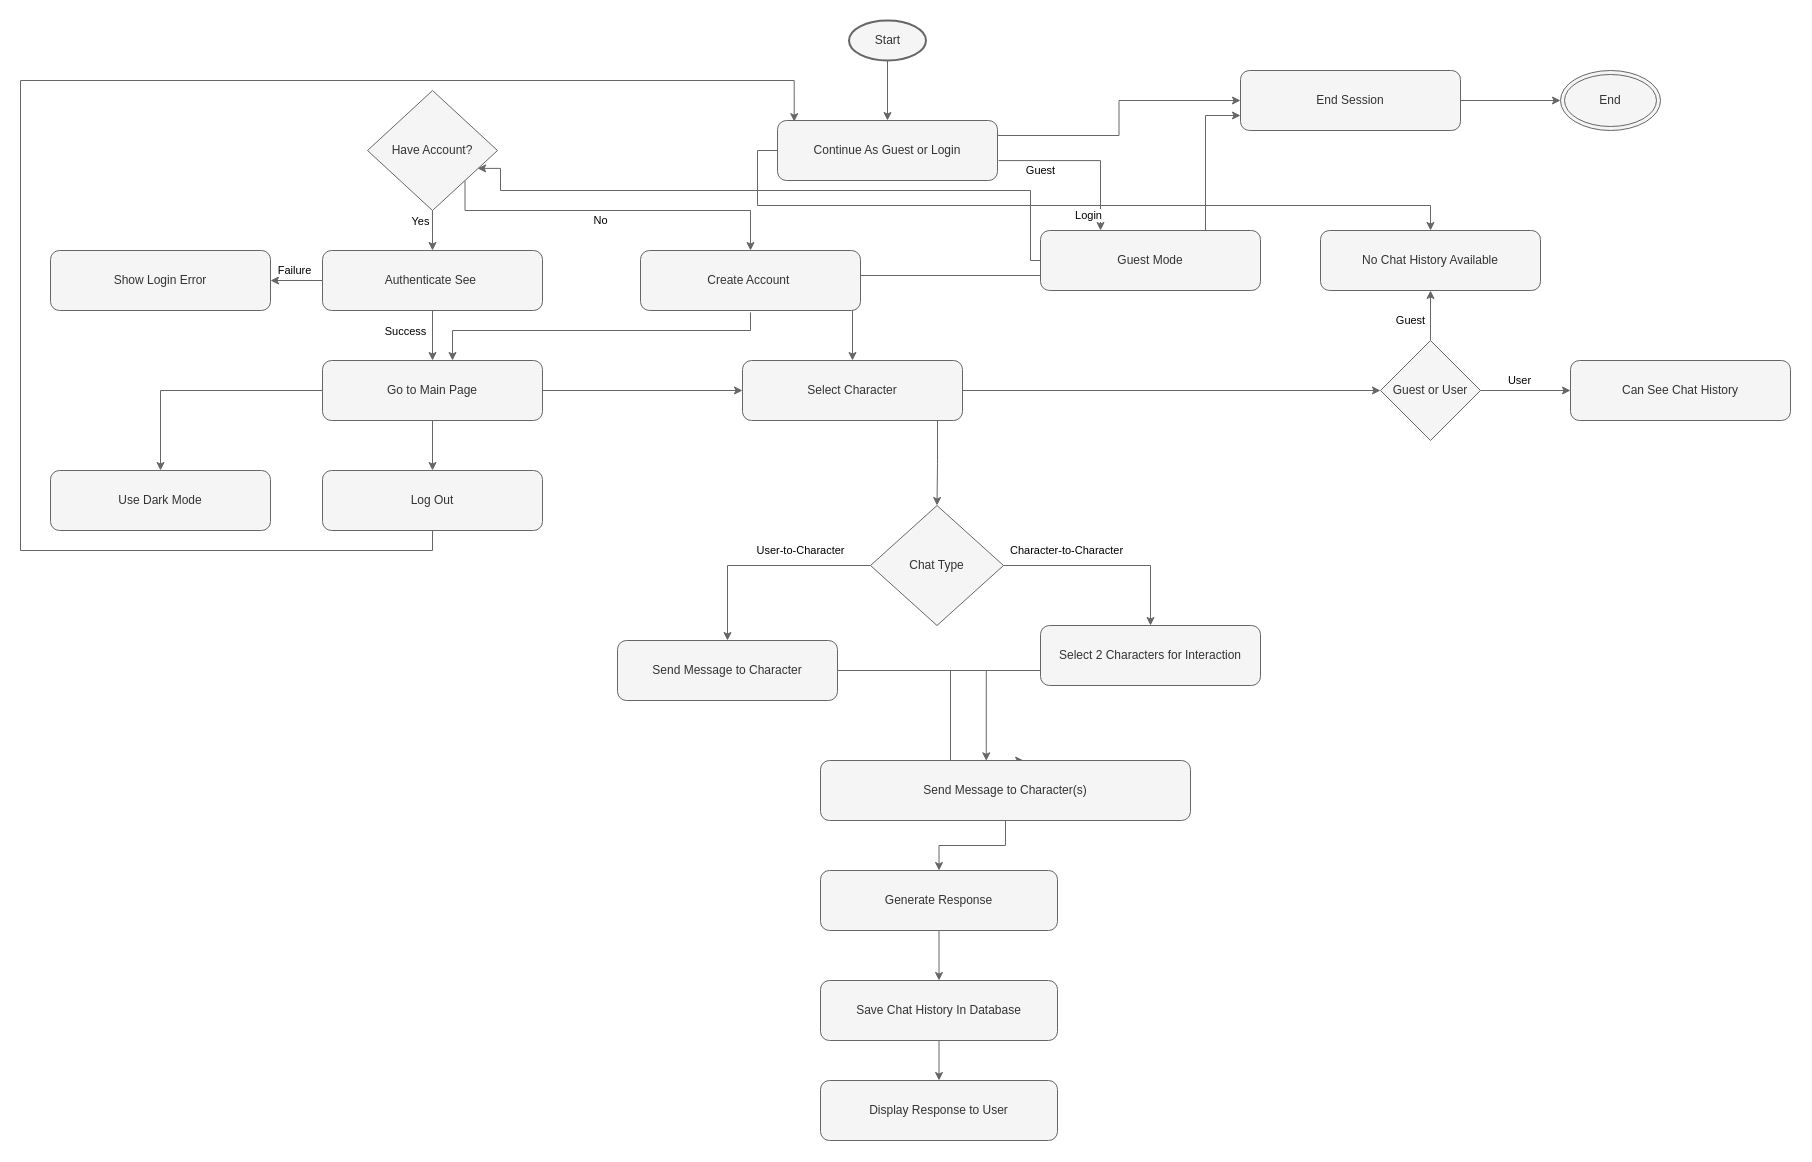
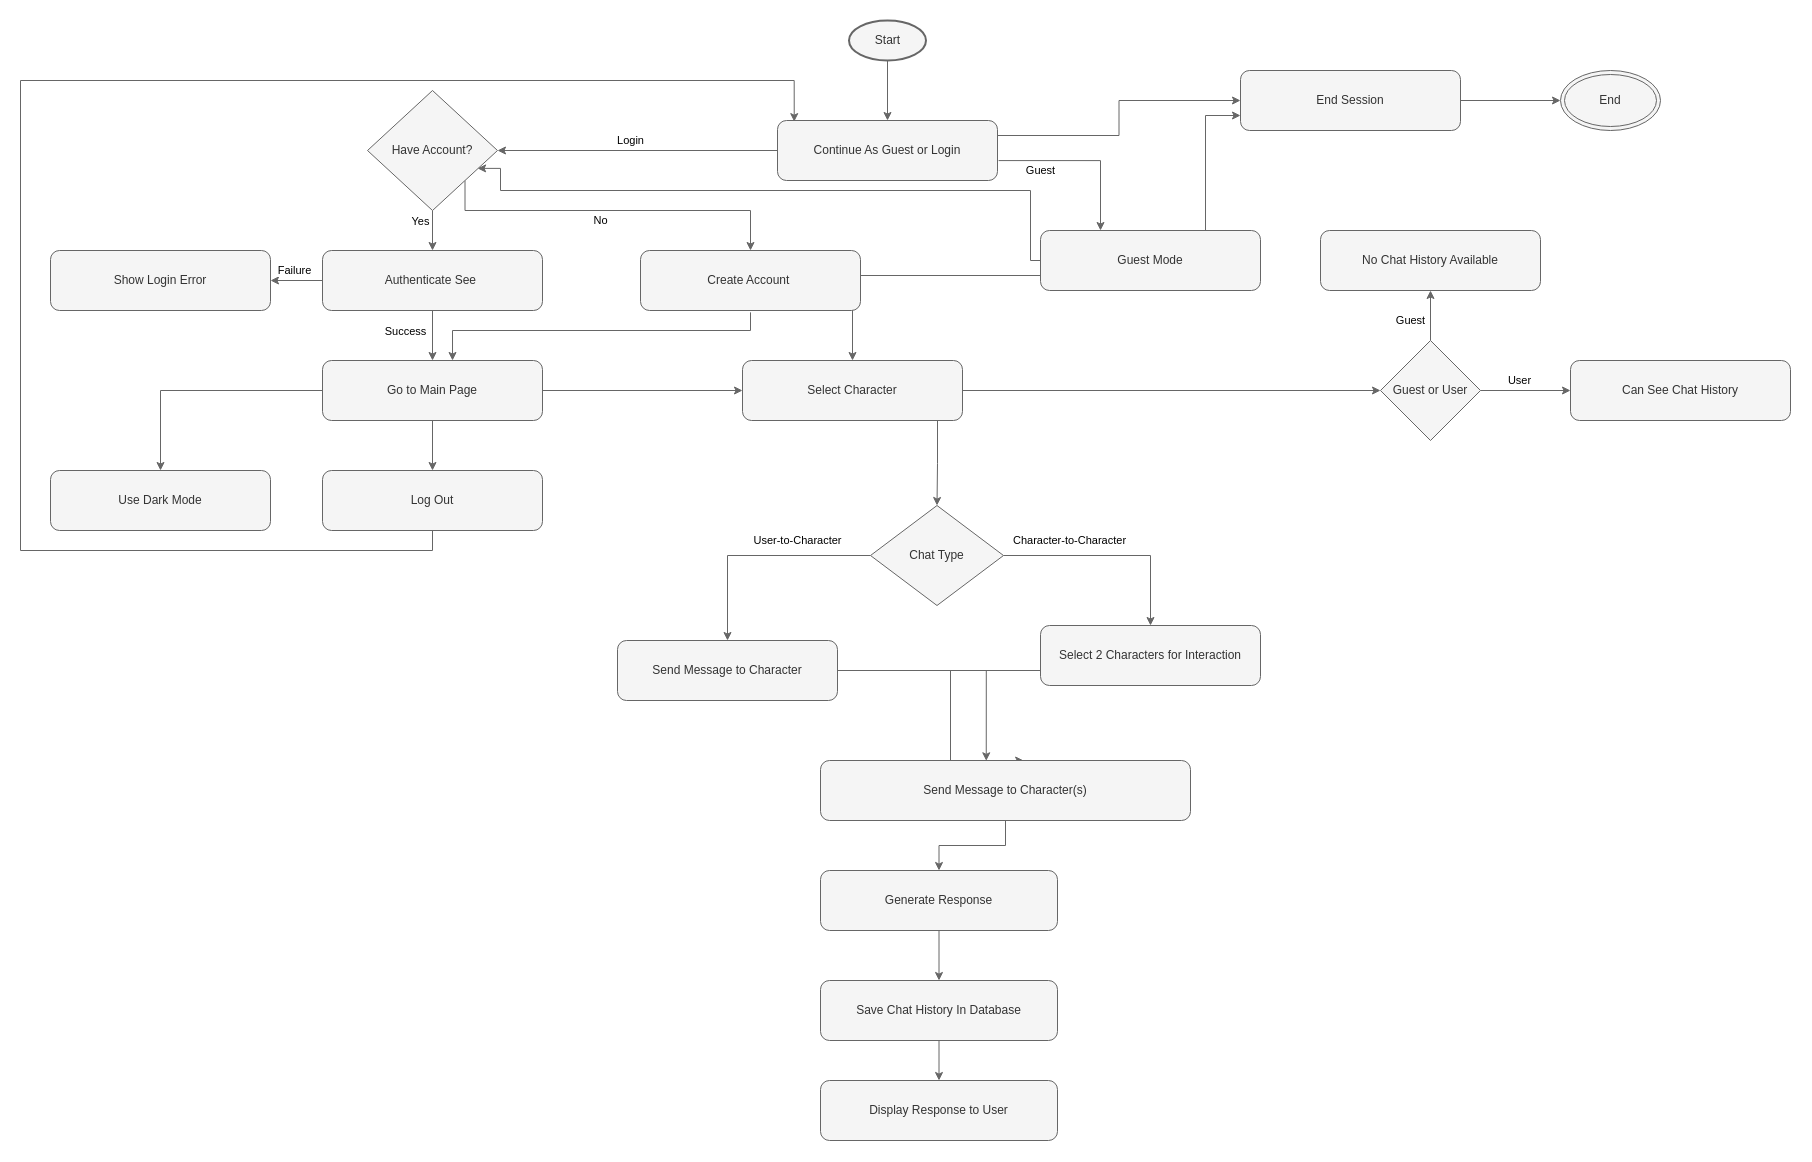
  <mxCell id="0" />
  <mxCell id="1" parent="0" />
  <mxCell id="2" value="" style="edgeStyle=orthogonalEdgeStyle;rounded=0;orthogonalLoop=1;jettySize=auto;html=1;fillColor=#f5f5f5;strokeColor=#666666;" parent="1" source="3" target="7" edge="1"><mxGeometry relative="1" as="geometry" /></mxCell>
  <mxCell id="3" value="Start" style="strokeWidth=2;html=1;shape=mxgraph.flowchart.start_1;whiteSpace=wrap;fillColor=#f5f5f5;strokeColor=#666666;fontColor=#333333;" parent="1" vertex="1"><mxGeometry x="848.5" y="20" width="77" height="40" as="geometry" /></mxCell>
  <mxCell id="4" value="Guest" style="edgeStyle=orthogonalEdgeStyle;rounded=0;orthogonalLoop=1;jettySize=auto;html=1;exitX=1.005;exitY=0.668;exitDx=0;exitDy=0;exitPerimeter=0;fillColor=#f5f5f5;strokeColor=#666666;" parent="1" source="7" target="13" edge="1"><mxGeometry x="-0.512" y="-10" relative="1" as="geometry"><Array as="points"><mxPoint x="1100" y="160" /></Array><mxPoint as="offset" /></mxGeometry></mxCell>
- <mxCell id="5" value="Login" style="edgeStyle=orthogonalEdgeStyle;rounded=0;orthogonalLoop=1;jettySize=auto;html=1;exitX=0;exitY=0.5;exitDx=0;exitDy=0;fillColor=#f5f5f5;strokeColor=#666666;" parent="1" source="7" target="39" edge="1"><mxGeometry x="0.05" y="-10" relative="1" as="geometry"><mxPoint as="offset" /></mxGeometry></mxCell>
+ <mxCell id="5" value="Login" style="edgeStyle=orthogonalEdgeStyle;rounded=0;orthogonalLoop=1;jettySize=auto;html=1;exitX=0;exitY=0.5;exitDx=0;exitDy=0;entryX=1;entryY=0.5;entryDx=0;entryDy=0;fillColor=#f5f5f5;strokeColor=#666666;" parent="1" source="7" target="42" edge="1"><mxGeometry x="0.05" y="-10" relative="1" as="geometry"><mxPoint as="offset" /></mxGeometry></mxCell>
  <mxCell id="6" style="edgeStyle=orthogonalEdgeStyle;rounded=0;orthogonalLoop=1;jettySize=auto;html=1;exitX=1;exitY=0.25;exitDx=0;exitDy=0;entryX=0;entryY=0.5;entryDx=0;entryDy=0;fillColor=#f5f5f5;strokeColor=#666666;" parent="1" source="7" target="48" edge="1"><mxGeometry relative="1" as="geometry" /></mxCell>
  <mxCell id="7" value="Continue As Guest or Login" style="rounded=1;whiteSpace=wrap;html=1;fillColor=#f5f5f5;strokeColor=#666666;fontColor=#333333;" parent="1" vertex="1"><mxGeometry x="777" y="120" width="220" height="60" as="geometry" /></mxCell>
  <mxCell id="8" value="Failure" style="edgeStyle=orthogonalEdgeStyle;rounded=0;orthogonalLoop=1;jettySize=auto;html=1;exitX=0;exitY=0.5;exitDx=0;exitDy=0;fillColor=#f5f5f5;strokeColor=#666666;" parent="1" source="10" target="14" edge="1"><mxGeometry x="0.081" y="-10" relative="1" as="geometry"><mxPoint as="offset" /></mxGeometry></mxCell>
  <mxCell id="9" value="Success" style="edgeStyle=orthogonalEdgeStyle;rounded=0;orthogonalLoop=1;jettySize=auto;html=1;exitX=0.5;exitY=1;exitDx=0;exitDy=0;entryX=0.5;entryY=0;entryDx=0;entryDy=0;fillColor=#f5f5f5;strokeColor=#666666;" parent="1" source="10" target="18" edge="1"><mxGeometry x="-0.143" y="-27" relative="1" as="geometry"><mxPoint as="offset" /></mxGeometry></mxCell>
  <mxCell id="10" value="Authenticate See&lt;span style=&quot;background-color: initial;&quot;&gt;&amp;nbsp;&lt;/span&gt;" style="rounded=1;whiteSpace=wrap;html=1;fillColor=#f5f5f5;strokeColor=#666666;fontColor=#333333;" parent="1" vertex="1"><mxGeometry x="322" y="250" width="220" height="60" as="geometry" /></mxCell>
  <mxCell id="11" style="edgeStyle=orthogonalEdgeStyle;rounded=0;orthogonalLoop=1;jettySize=auto;html=1;exitX=0;exitY=0.75;exitDx=0;exitDy=0;entryX=0.5;entryY=0;entryDx=0;entryDy=0;fillColor=#f5f5f5;strokeColor=#666666;" parent="1" source="13" target="21" edge="1"><mxGeometry relative="1" as="geometry" /></mxCell>
  <mxCell id="12" style="edgeStyle=orthogonalEdgeStyle;rounded=0;orthogonalLoop=1;jettySize=auto;html=1;exitX=0.75;exitY=0;exitDx=0;exitDy=0;entryX=0;entryY=0.75;entryDx=0;entryDy=0;fillColor=#f5f5f5;strokeColor=#666666;" parent="1" source="13" target="48" edge="1"><mxGeometry relative="1" as="geometry" /></mxCell>
  <mxCell id="13" value="Guest Mode" style="rounded=1;whiteSpace=wrap;html=1;fillColor=#f5f5f5;strokeColor=#666666;fontColor=#333333;" parent="1" vertex="1"><mxGeometry x="1040" y="230" width="220" height="60" as="geometry" /></mxCell>
  <mxCell id="14" value="Show Login Error" style="rounded=1;whiteSpace=wrap;html=1;fillColor=#f5f5f5;strokeColor=#666666;fontColor=#333333;" parent="1" vertex="1"><mxGeometry x="50" y="250" width="220" height="60" as="geometry" /></mxCell>
  <mxCell id="15" style="edgeStyle=orthogonalEdgeStyle;rounded=0;orthogonalLoop=1;jettySize=auto;html=1;exitX=1;exitY=0.5;exitDx=0;exitDy=0;entryX=0;entryY=0.5;entryDx=0;entryDy=0;fillColor=#f5f5f5;strokeColor=#666666;" parent="1" source="18" target="21" edge="1"><mxGeometry relative="1" as="geometry" /></mxCell>
  <mxCell id="16" style="edgeStyle=orthogonalEdgeStyle;rounded=0;orthogonalLoop=1;jettySize=auto;html=1;exitX=0.5;exitY=1;exitDx=0;exitDy=0;fillColor=#f5f5f5;strokeColor=#666666;" parent="1" source="18" target="46" edge="1"><mxGeometry relative="1" as="geometry" /></mxCell>
  <mxCell id="17" style="edgeStyle=orthogonalEdgeStyle;rounded=0;orthogonalLoop=1;jettySize=auto;html=1;exitX=0;exitY=0.5;exitDx=0;exitDy=0;entryX=0.5;entryY=0;entryDx=0;entryDy=0;fillColor=#f5f5f5;gradientColor=#b3b3b3;strokeColor=#666666;" edge="1" parent="1" source="18" target="52"><mxGeometry relative="1" as="geometry" /></mxCell>
  <mxCell id="18" value="Go to Main Page" style="rounded=1;whiteSpace=wrap;html=1;fillColor=#f5f5f5;strokeColor=#666666;fontColor=#333333;" parent="1" vertex="1"><mxGeometry x="322" y="360" width="220" height="60" as="geometry" /></mxCell>
  <mxCell id="19" style="edgeStyle=orthogonalEdgeStyle;rounded=0;orthogonalLoop=1;jettySize=auto;html=1;exitX=0.5;exitY=1;exitDx=0;exitDy=0;entryX=0.5;entryY=0;entryDx=0;entryDy=0;fillColor=#f5f5f5;strokeColor=#666666;" parent="1" source="21" target="24" edge="1"><mxGeometry relative="1" as="geometry"><Array as="points"><mxPoint x="937" y="420" /><mxPoint x="937" y="463" /></Array></mxGeometry></mxCell>
  <mxCell id="20" style="edgeStyle=orthogonalEdgeStyle;rounded=0;orthogonalLoop=1;jettySize=auto;html=1;exitX=1;exitY=0.5;exitDx=0;exitDy=0;entryX=0;entryY=0.5;entryDx=0;entryDy=0;fillColor=#f5f5f5;strokeColor=#666666;" parent="1" source="21" target="37" edge="1"><mxGeometry relative="1" as="geometry" /></mxCell>
  <mxCell id="21" value="Select Character" style="rounded=1;whiteSpace=wrap;html=1;fillColor=#f5f5f5;strokeColor=#666666;fontColor=#333333;" parent="1" vertex="1"><mxGeometry x="742" y="360" width="220" height="60" as="geometry" /></mxCell>
  <mxCell id="22" value="User-to-Character" style="edgeStyle=orthogonalEdgeStyle;rounded=0;orthogonalLoop=1;jettySize=auto;html=1;exitX=0;exitY=0.5;exitDx=0;exitDy=0;entryX=0.5;entryY=0;entryDx=0;entryDy=0;fillColor=#f5f5f5;strokeColor=#666666;" parent="1" source="24" target="25" edge="1"><mxGeometry x="-0.358" y="-15" relative="1" as="geometry"><mxPoint as="offset" /></mxGeometry></mxCell>
  <mxCell id="23" value="Character-to-Character" style="edgeStyle=orthogonalEdgeStyle;rounded=0;orthogonalLoop=1;jettySize=auto;html=1;exitX=1;exitY=0.5;exitDx=0;exitDy=0;entryX=0.5;entryY=0;entryDx=0;entryDy=0;fillColor=#f5f5f5;strokeColor=#666666;" parent="1" source="24" target="27" edge="1"><mxGeometry x="-0.396" y="15" relative="1" as="geometry"><mxPoint as="offset" /></mxGeometry></mxCell>
- <mxCell id="24" value="Chat Type" style="rhombus;whiteSpace=wrap;html=1;fillColor=#f5f5f5;strokeColor=#666666;fontColor=#333333;" parent="1" vertex="1"><mxGeometry x="870" y="505" width="133" height="120" as="geometry" /></mxCell>
+ <mxCell id="24" value="Chat Type" style="rhombus;whiteSpace=wrap;html=1;fillColor=#f5f5f5;strokeColor=#666666;fontColor=#333333;" parent="1" vertex="1"><mxGeometry x="870" y="505" width="133" height="100" as="geometry" /></mxCell>
  <mxCell id="25" value="Send Message to Character" style="rounded=1;whiteSpace=wrap;html=1;fillColor=#f5f5f5;strokeColor=#666666;fontColor=#333333;" parent="1" vertex="1"><mxGeometry x="617" y="640" width="220" height="60" as="geometry" /></mxCell>
  <mxCell id="26" style="edgeStyle=orthogonalEdgeStyle;rounded=0;orthogonalLoop=1;jettySize=auto;html=1;exitX=0;exitY=0.5;exitDx=0;exitDy=0;entryX=0.549;entryY=0;entryDx=0;entryDy=0;entryPerimeter=0;fillColor=#f5f5f5;strokeColor=#666666;" parent="1" source="27" target="29" edge="1"><mxGeometry relative="1" as="geometry"><Array as="points"><mxPoint x="950" y="670" /><mxPoint x="950" y="760" /></Array></mxGeometry></mxCell>
  <mxCell id="27" value="Select 2 Characters for Interaction" style="rounded=1;whiteSpace=wrap;html=1;fillColor=#f5f5f5;strokeColor=#666666;fontColor=#333333;" parent="1" vertex="1"><mxGeometry x="1040" y="625" width="220" height="60" as="geometry" /></mxCell>
  <mxCell id="28" style="edgeStyle=orthogonalEdgeStyle;rounded=0;orthogonalLoop=1;jettySize=auto;html=1;exitX=0.5;exitY=1;exitDx=0;exitDy=0;fillColor=#f5f5f5;strokeColor=#666666;" parent="1" source="29" target="31" edge="1"><mxGeometry relative="1" as="geometry" /></mxCell>
  <mxCell id="29" value="Send Message to Character(s)" style="rounded=1;whiteSpace=wrap;html=1;fillColor=#f5f5f5;strokeColor=#666666;fontColor=#333333;" parent="1" vertex="1"><mxGeometry x="820" y="760" width="370" height="60" as="geometry" /></mxCell>
  <mxCell id="30" style="edgeStyle=orthogonalEdgeStyle;rounded=0;orthogonalLoop=1;jettySize=auto;html=1;fillColor=#f5f5f5;strokeColor=#666666;" parent="1" source="31" target="33" edge="1"><mxGeometry relative="1" as="geometry" /></mxCell>
  <mxCell id="31" value="Generate Response" style="rounded=1;whiteSpace=wrap;html=1;fillColor=#f5f5f5;strokeColor=#666666;fontColor=#333333;" parent="1" vertex="1"><mxGeometry x="820" y="870" width="237" height="60" as="geometry" /></mxCell>
  <mxCell id="32" style="edgeStyle=orthogonalEdgeStyle;rounded=0;orthogonalLoop=1;jettySize=auto;html=1;exitX=0.5;exitY=1;exitDx=0;exitDy=0;fillColor=#f5f5f5;strokeColor=#666666;" parent="1" source="33" target="34" edge="1"><mxGeometry relative="1" as="geometry" /></mxCell>
  <mxCell id="33" value="Save Chat History In Database" style="rounded=1;whiteSpace=wrap;html=1;fillColor=#f5f5f5;strokeColor=#666666;fontColor=#333333;" parent="1" vertex="1"><mxGeometry x="820" y="980" width="237" height="60" as="geometry" /></mxCell>
  <mxCell id="34" value="Display Response to User" style="rounded=1;whiteSpace=wrap;html=1;fillColor=#f5f5f5;strokeColor=#666666;fontColor=#333333;" parent="1" vertex="1"><mxGeometry x="820" y="1080" width="237" height="60" as="geometry" /></mxCell>
  <mxCell id="35" value="User" style="edgeStyle=orthogonalEdgeStyle;rounded=0;orthogonalLoop=1;jettySize=auto;html=1;exitX=1;exitY=0.5;exitDx=0;exitDy=0;entryX=0;entryY=0.5;entryDx=0;entryDy=0;fillColor=#f5f5f5;strokeColor=#666666;" parent="1" source="37" target="38" edge="1"><mxGeometry x="-0.143" y="10" relative="1" as="geometry"><mxPoint as="offset" /></mxGeometry></mxCell>
  <mxCell id="36" value="Guest" style="edgeStyle=orthogonalEdgeStyle;rounded=0;orthogonalLoop=1;jettySize=auto;html=1;exitX=0.5;exitY=0;exitDx=0;exitDy=0;entryX=0.5;entryY=1;entryDx=0;entryDy=0;fillColor=#f5f5f5;strokeColor=#666666;" parent="1" source="37" target="39" edge="1"><mxGeometry x="-0.2" y="20" relative="1" as="geometry"><mxPoint as="offset" /></mxGeometry></mxCell>
  <mxCell id="37" value="Guest or User" style="rhombus;whiteSpace=wrap;html=1;fillColor=#f5f5f5;strokeColor=#666666;fontColor=#333333;" parent="1" vertex="1"><mxGeometry x="1380" y="340" width="100" height="100" as="geometry" /></mxCell>
  <mxCell id="38" value="Can See Chat History" style="rounded=1;whiteSpace=wrap;html=1;fillColor=#f5f5f5;strokeColor=#666666;fontColor=#333333;" parent="1" vertex="1"><mxGeometry x="1570" y="360" width="220" height="60" as="geometry" /></mxCell>
  <mxCell id="39" value="No Chat History Available" style="rounded=1;whiteSpace=wrap;html=1;fillColor=#f5f5f5;strokeColor=#666666;fontColor=#333333;" parent="1" vertex="1"><mxGeometry x="1320" y="230" width="220" height="60" as="geometry" /></mxCell>
  <mxCell id="40" value="Yes" style="edgeStyle=orthogonalEdgeStyle;rounded=0;orthogonalLoop=1;jettySize=auto;html=1;exitX=0.5;exitY=1;exitDx=0;exitDy=0;entryX=0.5;entryY=0;entryDx=0;entryDy=0;fillColor=#f5f5f5;strokeColor=#666666;" parent="1" source="42" target="10" edge="1"><mxGeometry x="-0.474" y="-12" relative="1" as="geometry"><mxPoint as="offset" /></mxGeometry></mxCell>
  <mxCell id="41" value="No" style="edgeStyle=orthogonalEdgeStyle;rounded=0;orthogonalLoop=1;jettySize=auto;html=1;exitX=1;exitY=1;exitDx=0;exitDy=0;entryX=0.5;entryY=0;entryDx=0;entryDy=0;fillColor=#f5f5f5;strokeColor=#666666;" parent="1" source="42" target="43" edge="1"><mxGeometry x="-0.069" y="-10" relative="1" as="geometry"><Array as="points"><mxPoint x="465" y="210" /><mxPoint x="750" y="210" /></Array><mxPoint as="offset" /></mxGeometry></mxCell>
  <mxCell id="42" value="Have Account?" style="rhombus;whiteSpace=wrap;html=1;fillColor=#f5f5f5;strokeColor=#666666;fontColor=#333333;" parent="1" vertex="1"><mxGeometry x="367" y="90" width="130" height="120" as="geometry" /></mxCell>
  <mxCell id="43" value="Create Account&amp;nbsp;" style="rounded=1;whiteSpace=wrap;html=1;fillColor=#f5f5f5;strokeColor=#666666;fontColor=#333333;" parent="1" vertex="1"><mxGeometry x="640" y="250" width="220" height="60" as="geometry" /></mxCell>
  <mxCell id="44" style="edgeStyle=orthogonalEdgeStyle;rounded=0;orthogonalLoop=1;jettySize=auto;html=1;exitX=0.5;exitY=1;exitDx=0;exitDy=0;entryX=0.591;entryY=-0.031;entryDx=0;entryDy=0;entryPerimeter=0;fillColor=#f5f5f5;strokeColor=#666666;" parent="1" edge="1"><mxGeometry relative="1" as="geometry"><mxPoint x="750" y="311.86" as="sourcePoint" /><mxPoint x="452.02" y="360" as="targetPoint" /><Array as="points"><mxPoint x="750" y="330" /><mxPoint x="452" y="330" /></Array></mxGeometry></mxCell>
  <mxCell id="45" style="edgeStyle=orthogonalEdgeStyle;rounded=0;orthogonalLoop=1;jettySize=auto;html=1;exitX=0.5;exitY=1;exitDx=0;exitDy=0;entryX=0.076;entryY=0.019;entryDx=0;entryDy=0;entryPerimeter=0;fillColor=#f5f5f5;strokeColor=#666666;" parent="1" source="46" target="7" edge="1"><mxGeometry relative="1" as="geometry"><mxPoint x="730" y="70" as="targetPoint" /><Array as="points"><mxPoint x="432" y="550" /><mxPoint x="20" y="550" /><mxPoint x="20" y="80" /><mxPoint x="794" y="80" /></Array></mxGeometry></mxCell>
  <mxCell id="46" value="Log Out" style="rounded=1;whiteSpace=wrap;html=1;fillColor=#f5f5f5;strokeColor=#666666;fontColor=#333333;" parent="1" vertex="1"><mxGeometry x="322" y="470" width="220" height="60" as="geometry" /></mxCell>
  <mxCell id="47" style="edgeStyle=orthogonalEdgeStyle;rounded=0;orthogonalLoop=1;jettySize=auto;html=1;exitX=1;exitY=0.5;exitDx=0;exitDy=0;entryX=0;entryY=0.5;entryDx=0;entryDy=0;fillColor=#f5f5f5;strokeColor=#666666;" parent="1" source="48" target="49" edge="1"><mxGeometry relative="1" as="geometry" /></mxCell>
  <mxCell id="48" value="End Session" style="rounded=1;whiteSpace=wrap;html=1;fillColor=#f5f5f5;strokeColor=#666666;fontColor=#333333;" parent="1" vertex="1"><mxGeometry x="1240" y="70" width="220" height="60" as="geometry" /></mxCell>
  <mxCell id="49" value="End" style="ellipse;shape=doubleEllipse;whiteSpace=wrap;html=1;fillColor=#f5f5f5;strokeColor=#666666;fontColor=#333333;" parent="1" vertex="1"><mxGeometry x="1560" y="70" width="100" height="60" as="geometry" /></mxCell>
  <mxCell id="50" style="edgeStyle=orthogonalEdgeStyle;rounded=0;orthogonalLoop=1;jettySize=auto;html=1;exitX=0;exitY=0.5;exitDx=0;exitDy=0;entryX=0.847;entryY=0.649;entryDx=0;entryDy=0;entryPerimeter=0;fillColor=#f5f5f5;strokeColor=#666666;" parent="1" source="13" target="42" edge="1"><mxGeometry relative="1" as="geometry"><Array as="points"><mxPoint x="1030" y="260" /><mxPoint x="1030" y="190" /><mxPoint x="500" y="190" /><mxPoint x="500" y="168" /></Array></mxGeometry></mxCell>
  <mxCell id="51" style="edgeStyle=orthogonalEdgeStyle;rounded=0;orthogonalLoop=1;jettySize=auto;html=1;exitX=1;exitY=0.5;exitDx=0;exitDy=0;entryX=0.448;entryY=0.005;entryDx=0;entryDy=0;entryPerimeter=0;fillColor=#f5f5f5;strokeColor=#666666;" parent="1" source="25" target="29" edge="1"><mxGeometry relative="1" as="geometry" /></mxCell>
  <mxCell id="52" value="Use Dark Mode" style="rounded=1;whiteSpace=wrap;html=1;fillColor=#f5f5f5;strokeColor=#666666;fontColor=#333333;" vertex="1" parent="1"><mxGeometry x="50" y="470" width="220" height="60" as="geometry" /></mxCell>
